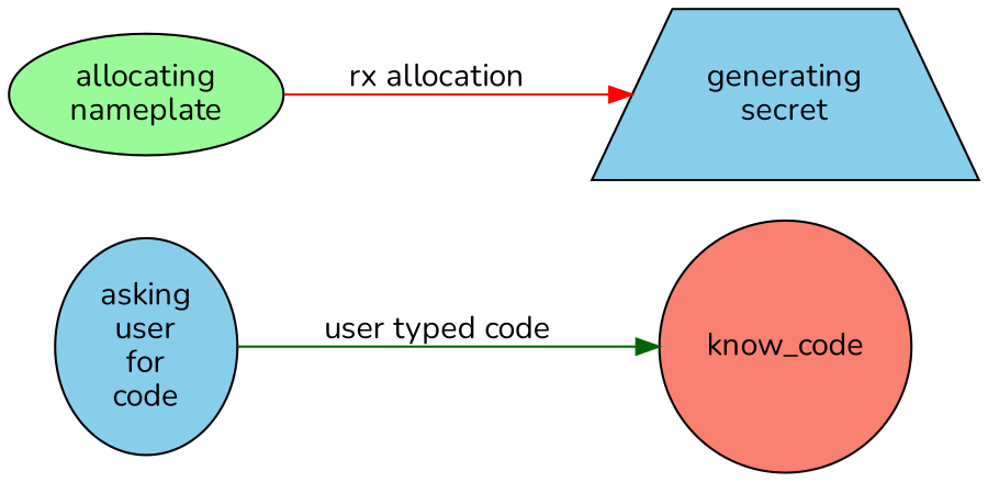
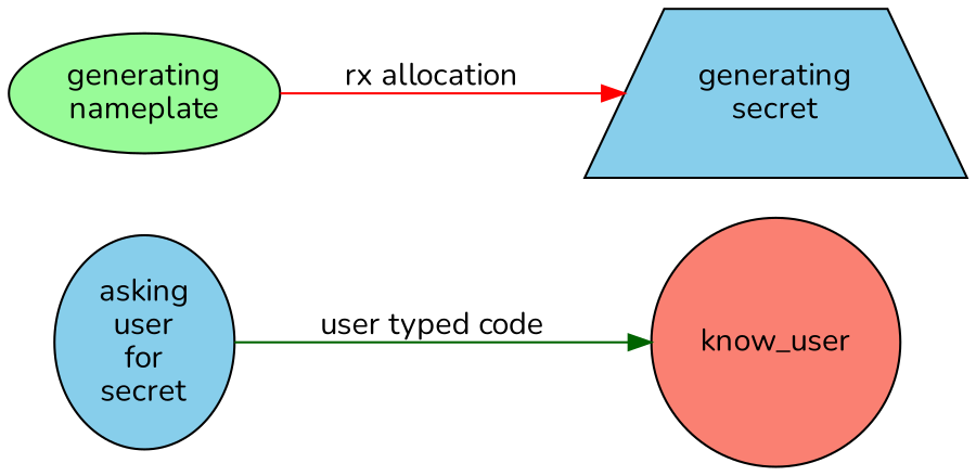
  digraph {
    fontname=Nunito
    rankdir=LR
    node [fillcolor=skyblue fontname=Nunito shape=ellipse style=filled]
    edge [arrowhead=normal fontname=Nunito]
-   n1 [label="asking\nuser\nfor\ncode"]
-   know_code [fillcolor=salmon shape=circle]
-   n3 [fillcolor=palegreen label="allocating\nnameplate"]
+   n1 [label="asking\nuser\nfor\nsecret"]
+   know_code [fillcolor=salmon shape=circle label=know_user]
+   n3 [fillcolor=palegreen label="generating\nnameplate"]
    n4 [label="generating\nsecret" shape=trapezium]
    n1 -> know_code [color=darkgreen label="user typed code"]
    n3 -> n4 [color=red label="rx allocation"]
  }
